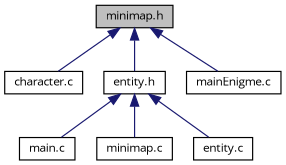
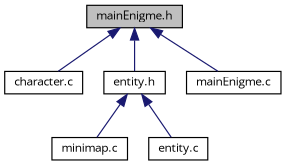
  digraph {
    fontname="Open Sans"
    node [color=black fillcolor=white fontname="Open Sans" fontsize=10 shape=record style=filled]
    edge [color=midnightblue dir=back fontname="Open Sans" fontsize=10 labelfontname=Helvetica labelfontsize=10 style=solid]
-   n1 [fillcolor=grey75 fontcolor=black height=0.2 label="minimap.h" width=0.4]
+   n1 [fillcolor=grey75 fontcolor=black height=0.2 label="mainEnigme.h" width=0.4]
    n2 [height=0.2 label="character.c" width=0.4]
    n3 [height=0.2 label="entity.h" width=0.4]
    n4 [height=0.2 label="mainEnigme.c" width=0.4]
-   n5 [height=0.2 label="main.c" width=0.4]
    n6 [height=0.2 label="minimap.c" width=0.4]
    n7 [height=0.2 label="entity.c" width=0.4]
    n1 -> n2
    n1 -> n3
    n1 -> n4
-   n3 -> n5
    n3 -> n6
    n3 -> n7
  }
